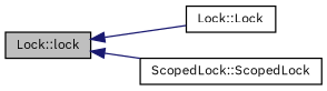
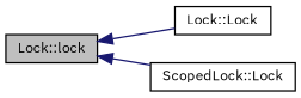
  digraph {
    rankdir=LR
    fontname="IBM Plex Sans"
    node [color=black fontname="IBM Plex Sans" fontsize=10 shape=record]
    edge [color=midnightblue dir=back fontname="IBM Plex Sans" fontsize=10 labelfontname=Helvetica labelfontsize=10 style=solid]
    n1 [fillcolor=grey75 fontcolor=black height=0.2 label="Lock::lock" style=filled width=0.4]
    n2 [height=0.2 label="Lock::Lock" width=0.4]
-   n3 [height=0.2 label="ScopedLock::ScopedLock" width=0.4]
+   n3 [height=0.2 label="ScopedLock::Lock" width=0.4]
    n1 -> n2
    n1 -> n3
  }
